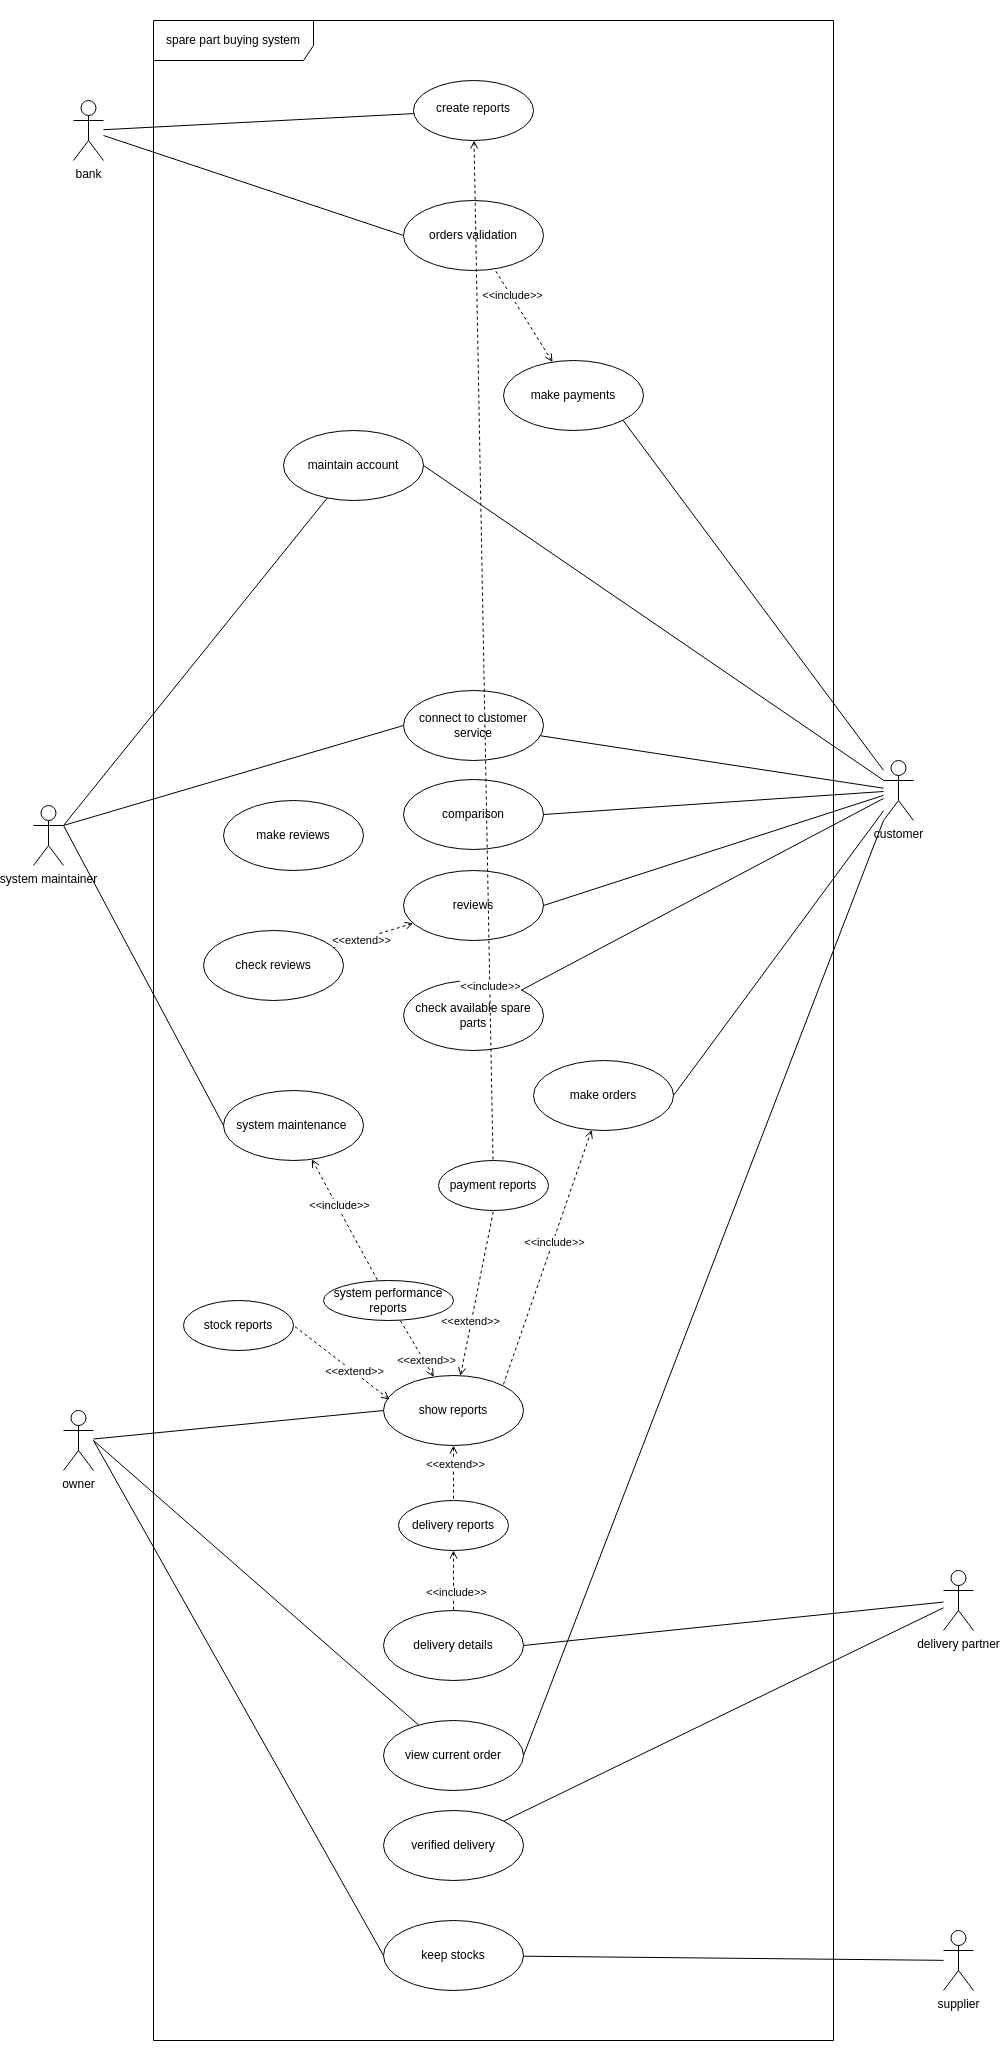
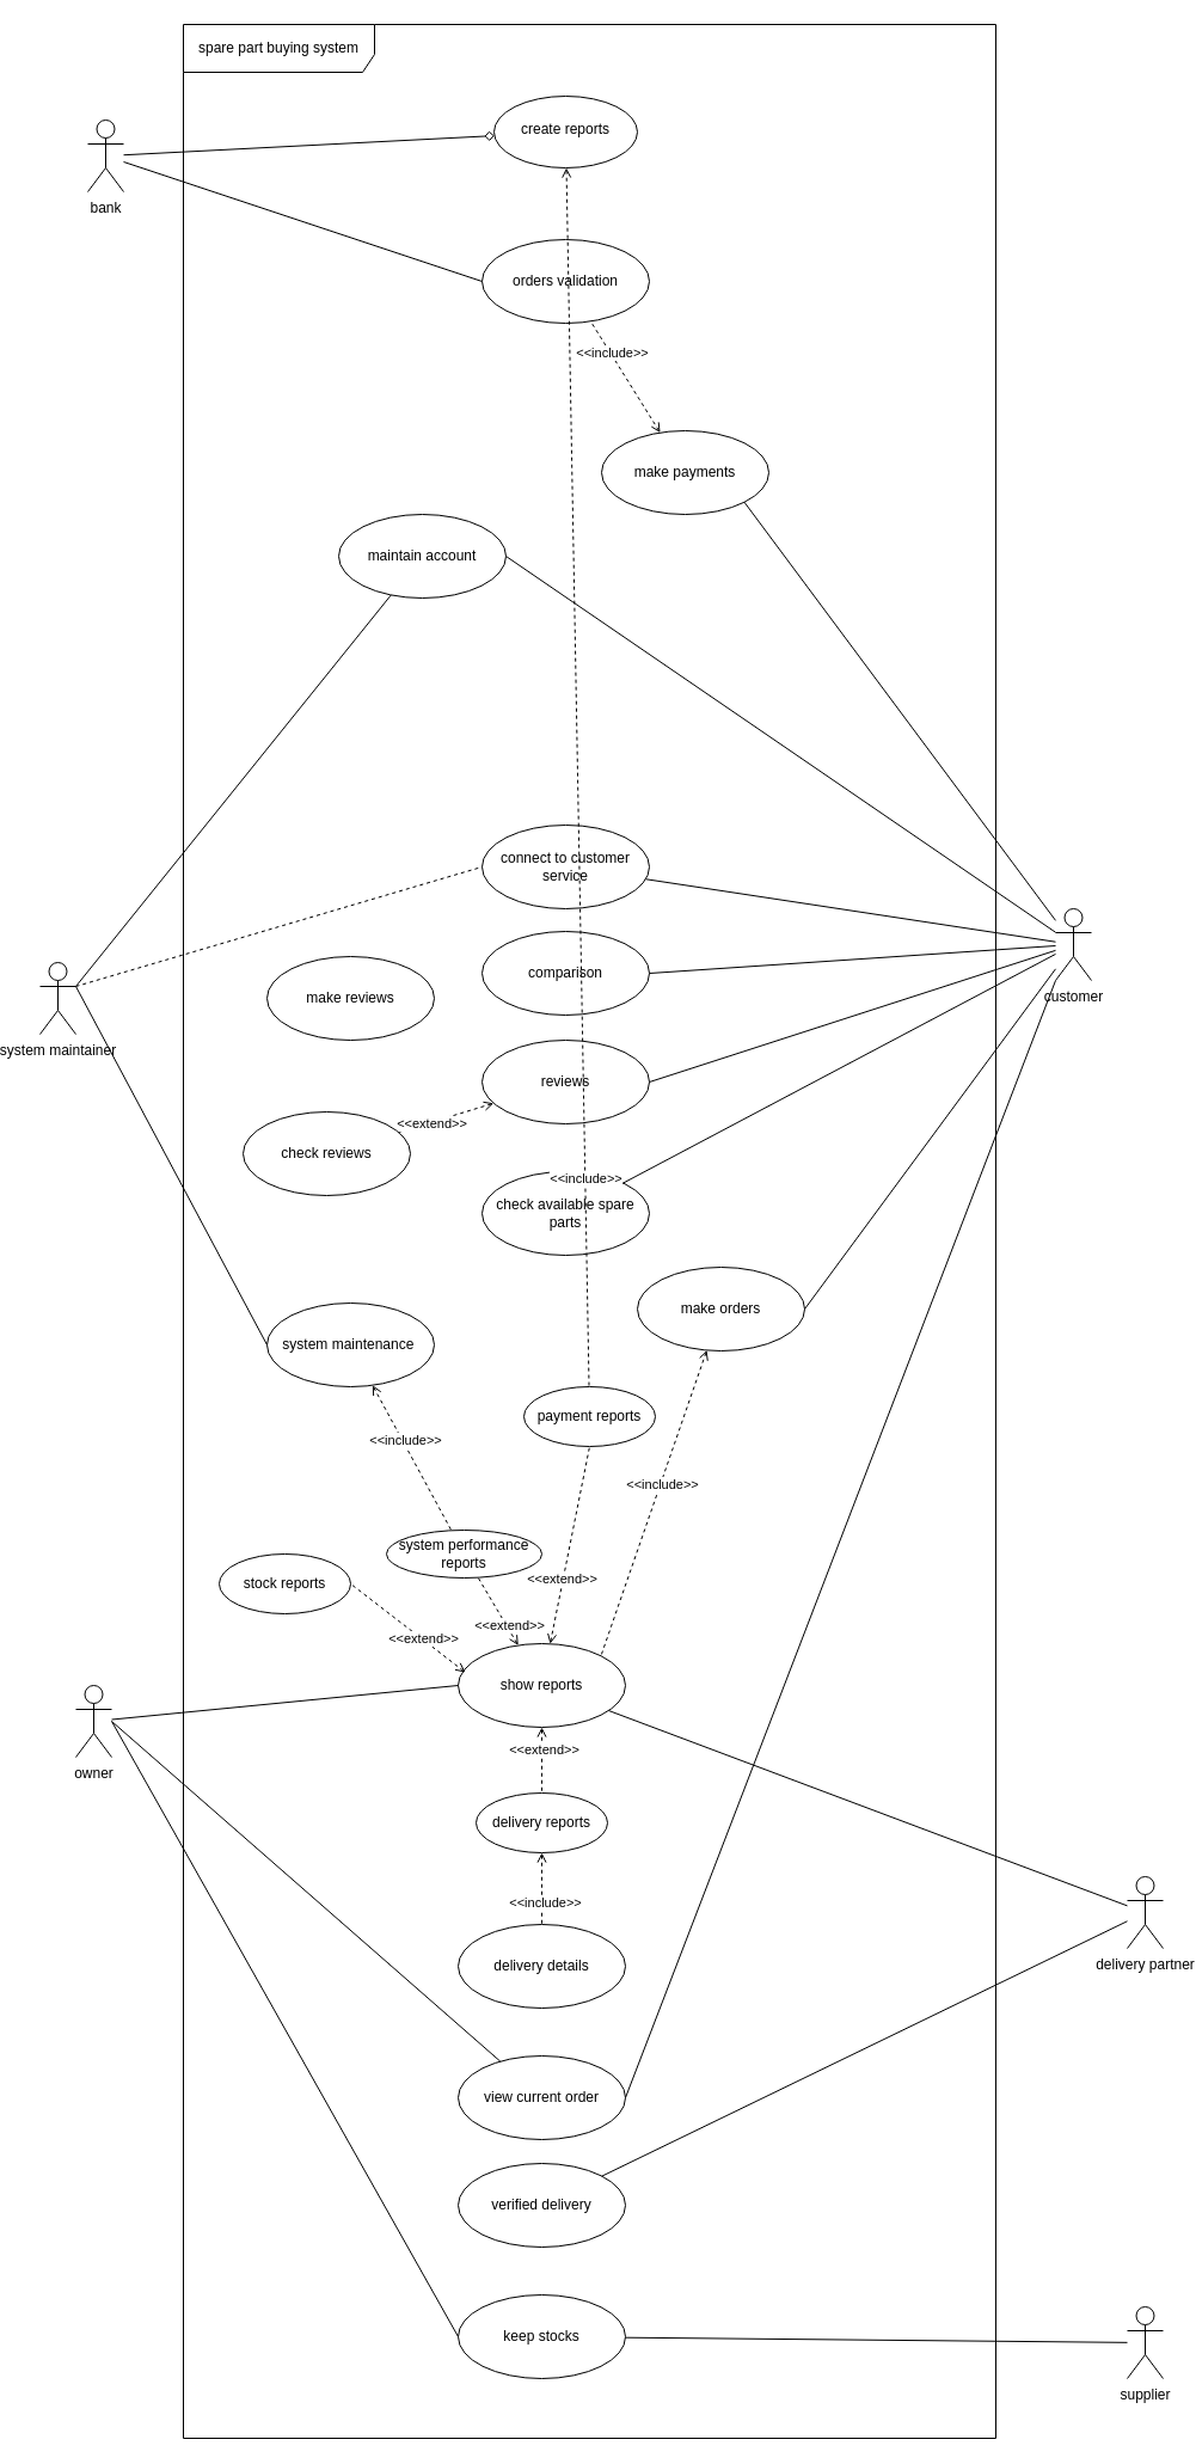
  <mxCell id="0" />
  <mxCell id="1" parent="0" />
  <mxCell id="2" value="spare part buying system" style="shape=umlFrame;whiteSpace=wrap;html=1;fillColor=none;align=center;width=160;height=40;" vertex="1" parent="1"><mxGeometry x="140" y="20" width="680" height="2020" as="geometry" /></mxCell>
  <mxCell id="3" style="edgeStyle=none;rounded=0;orthogonalLoop=1;jettySize=auto;html=1;endArrow=none;endFill=0;" edge="1" parent="1" target="27"><mxGeometry relative="1" as="geometry"><mxPoint x="80" y="1440" as="sourcePoint" /></mxGeometry></mxCell>
  <mxCell id="4" style="edgeStyle=none;rounded=0;orthogonalLoop=1;jettySize=auto;html=1;entryX=0;entryY=0.5;entryDx=0;entryDy=0;endArrow=none;endFill=0;" edge="1" parent="1" source="6" target="37"><mxGeometry relative="1" as="geometry" /></mxCell>
  <mxCell id="5" style="edgeStyle=none;rounded=0;orthogonalLoop=1;jettySize=auto;html=1;entryX=0;entryY=0.5;entryDx=0;entryDy=0;endArrow=none;endFill=0;" edge="1" parent="1" target="43"><mxGeometry relative="1" as="geometry"><mxPoint x="80" y="1440" as="sourcePoint" /></mxGeometry></mxCell>
  <mxCell id="6" value="owner&lt;br&gt;" style="shape=umlActor;verticalLabelPosition=bottom;verticalAlign=top;html=1;outlineConnect=0;" vertex="1" parent="1"><mxGeometry x="50" y="1410" width="30" height="60" as="geometry" /></mxCell>
  <mxCell id="7" style="edgeStyle=none;rounded=0;orthogonalLoop=1;jettySize=auto;html=1;endArrow=none;endFill=0;entryX=1;entryY=0.5;entryDx=0;entryDy=0;exitX=0;exitY=1;exitDx=0;exitDy=0;exitPerimeter=0;" edge="1" parent="1" source="15" target="27"><mxGeometry relative="1" as="geometry" /></mxCell>
  <mxCell id="8" style="edgeStyle=none;rounded=0;orthogonalLoop=1;jettySize=auto;html=1;endArrow=none;endFill=0;" edge="1" parent="1" source="15" target="28"><mxGeometry relative="1" as="geometry" /></mxCell>
  <mxCell id="9" style="edgeStyle=none;rounded=0;orthogonalLoop=1;jettySize=auto;html=1;entryX=1;entryY=0.5;entryDx=0;entryDy=0;startArrow=none;startFill=0;endArrow=none;endFill=0;" edge="1" parent="1" source="15" target="53"><mxGeometry relative="1" as="geometry" /></mxCell>
  <mxCell id="10" style="edgeStyle=none;rounded=0;orthogonalLoop=1;jettySize=auto;html=1;entryX=1;entryY=0.5;entryDx=0;entryDy=0;startArrow=none;startFill=0;endArrow=none;endFill=0;" edge="1" parent="1" source="15" target="47"><mxGeometry relative="1" as="geometry" /></mxCell>
  <mxCell id="11" style="edgeStyle=none;rounded=0;orthogonalLoop=1;jettySize=auto;html=1;startArrow=none;startFill=0;endArrow=none;endFill=0;" edge="1" parent="1" source="15" target="48"><mxGeometry relative="1" as="geometry" /></mxCell>
  <mxCell id="12" style="edgeStyle=none;rounded=0;orthogonalLoop=1;jettySize=auto;html=1;entryX=1;entryY=0.5;entryDx=0;entryDy=0;startArrow=none;startFill=0;endArrow=none;endFill=0;" edge="1" parent="1" source="15" target="46"><mxGeometry relative="1" as="geometry" /></mxCell>
  <mxCell id="13" style="edgeStyle=none;rounded=0;orthogonalLoop=1;jettySize=auto;html=1;entryX=1;entryY=1;entryDx=0;entryDy=0;startArrow=none;startFill=0;endArrow=none;endFill=0;" edge="1" parent="1" source="15" target="56"><mxGeometry relative="1" as="geometry" /></mxCell>
  <mxCell id="14" style="edgeStyle=none;rounded=0;orthogonalLoop=1;jettySize=auto;html=1;entryX=1;entryY=0.5;entryDx=0;entryDy=0;startArrow=none;startFill=0;endArrow=none;endFill=0;" edge="1" parent="1" source="15" target="50"><mxGeometry relative="1" as="geometry" /></mxCell>
  <mxCell id="15" value="customer" style="shape=umlActor;verticalLabelPosition=bottom;verticalAlign=top;html=1;outlineConnect=0;" vertex="1" parent="1"><mxGeometry x="870" y="760" width="30" height="60" as="geometry" /></mxCell>
  <mxCell id="16" style="edgeStyle=none;rounded=0;orthogonalLoop=1;jettySize=auto;html=1;endArrow=none;endFill=0;" edge="1" parent="1" source="17" target="43"><mxGeometry relative="1" as="geometry" /></mxCell>
  <mxCell id="17" value="supplier" style="shape=umlActor;verticalLabelPosition=bottom;verticalAlign=top;html=1;outlineConnect=0;" vertex="1" parent="1"><mxGeometry x="930" y="1930" width="30" height="60" as="geometry" /></mxCell>
  <mxCell id="18" style="edgeStyle=none;rounded=0;orthogonalLoop=1;jettySize=auto;html=1;entryX=0;entryY=0.5;entryDx=0;entryDy=0;startArrow=none;startFill=0;endArrow=none;endFill=0;" edge="1" parent="1" source="20" target="57"><mxGeometry relative="1" as="geometry" /></mxCell>
- <mxCell id="19" value="" style="edgeStyle=none;rounded=0;orthogonalLoop=1;jettySize=auto;html=1;startArrow=none;startFill=0;endArrow=none;endFill=0;" edge="1" parent="1" source="20" target="62"><mxGeometry relative="1" as="geometry" /></mxCell>
+ <mxCell id="19" value="" style="edgeStyle=none;rounded=0;orthogonalLoop=1;jettySize=auto;html=1;startArrow=none;startFill=0;endArrow=diamond;endFill=0;" edge="1" parent="1" source="20" target="62"><mxGeometry relative="1" as="geometry" /></mxCell>
  <mxCell id="20" value="bank" style="shape=umlActor;verticalLabelPosition=bottom;verticalAlign=top;html=1;outlineConnect=0;" vertex="1" parent="1"><mxGeometry x="60" y="100" width="30" height="60" as="geometry" /></mxCell>
- <mxCell id="21" style="edgeStyle=none;rounded=0;orthogonalLoop=1;jettySize=auto;html=1;entryX=0;entryY=0.5;entryDx=0;entryDy=0;startArrow=none;startFill=0;endArrow=none;endFill=0;exitX=1;exitY=0.333;exitDx=0;exitDy=0;exitPerimeter=0;" edge="1" parent="1" source="23" target="48"><mxGeometry relative="1" as="geometry"><mxPoint x="100" y="1160" as="sourcePoint" /></mxGeometry></mxCell>
+ <mxCell id="21" style="edgeStyle=none;rounded=0;orthogonalLoop=1;jettySize=auto;html=1;entryX=0;entryY=0.5;entryDx=0;entryDy=0;startArrow=none;startFill=0;endArrow=none;endFill=0;exitX=1;exitY=0.333;exitDx=0;exitDy=0;exitPerimeter=0;dashed=1;" edge="1" parent="1" source="23" target="48"><mxGeometry relative="1" as="geometry"><mxPoint x="100" y="1160" as="sourcePoint" /></mxGeometry></mxCell>
  <mxCell id="22" style="edgeStyle=none;rounded=0;orthogonalLoop=1;jettySize=auto;html=1;entryX=0;entryY=0.5;entryDx=0;entryDy=0;startArrow=none;startFill=0;endArrow=none;endFill=0;exitX=1;exitY=0.333;exitDx=0;exitDy=0;exitPerimeter=0;" edge="1" parent="1" source="23" target="67"><mxGeometry relative="1" as="geometry"><mxPoint x="100" y="1150" as="sourcePoint" /></mxGeometry></mxCell>
  <mxCell id="23" value="system maintainer" style="shape=umlActor;verticalLabelPosition=bottom;verticalAlign=top;html=1;outlineConnect=0;" vertex="1" parent="1"><mxGeometry x="20" y="805" width="30" height="60" as="geometry" /></mxCell>
- <mxCell id="24" style="edgeStyle=none;rounded=0;orthogonalLoop=1;jettySize=auto;html=1;entryX=1;entryY=0.5;entryDx=0;entryDy=0;startArrow=none;startFill=0;endArrow=none;endFill=0;" edge="1" parent="1" source="26" target="63"><mxGeometry relative="1" as="geometry" /></mxCell>
+ <mxCell id="24" style="edgeStyle=none;rounded=0;orthogonalLoop=1;jettySize=auto;html=1;startArrow=none;startFill=0;endArrow=none;endFill=0;" edge="1" parent="1" source="26" target="37"><mxGeometry relative="1" as="geometry" /></mxCell>
  <mxCell id="25" style="edgeStyle=none;rounded=0;orthogonalLoop=1;jettySize=auto;html=1;startArrow=none;startFill=0;endArrow=none;endFill=0;" edge="1" parent="1" source="26" target="64"><mxGeometry relative="1" as="geometry" /></mxCell>
  <mxCell id="26" value="delivery partner" style="shape=umlActor;verticalLabelPosition=bottom;verticalAlign=top;html=1;outlineConnect=0;" vertex="1" parent="1"><mxGeometry x="930" y="1570" width="30" height="60" as="geometry" /></mxCell>
  <mxCell id="27" value="view current order" style="ellipse;whiteSpace=wrap;html=1;fillColor=none;align=center;" vertex="1" parent="1"><mxGeometry x="370" y="1720" width="140" height="70" as="geometry" /></mxCell>
  <mxCell id="28" value="check available spare parts" style="ellipse;whiteSpace=wrap;html=1;fillColor=none;align=center;" vertex="1" parent="1"><mxGeometry x="390" y="980" width="140" height="70" as="geometry" /></mxCell>
  <mxCell id="29" style="edgeStyle=none;rounded=0;orthogonalLoop=1;jettySize=auto;html=1;endArrow=none;endFill=0;dashed=1;startArrow=open;startFill=0;" edge="1" parent="1" source="37" target="42"><mxGeometry relative="1" as="geometry" /></mxCell>
  <mxCell id="30" value="&amp;lt;&amp;lt;extend&amp;gt;&amp;gt;" style="edgeLabel;html=1;align=center;verticalAlign=middle;resizable=0;points=[];" vertex="1" connectable="0" parent="29"><mxGeometry x="-0.357" y="1" relative="1" as="geometry"><mxPoint as="offset" /></mxGeometry></mxCell>
  <mxCell id="31" style="edgeStyle=none;rounded=0;orthogonalLoop=1;jettySize=auto;html=1;entryX=0.5;entryY=1;entryDx=0;entryDy=0;endArrow=none;endFill=0;dashed=1;startArrow=open;startFill=0;" edge="1" parent="1" source="37" target="39"><mxGeometry relative="1" as="geometry" /></mxCell>
  <mxCell id="32" value="&amp;lt;&amp;lt;extend&amp;gt;&amp;gt;" style="edgeLabel;html=1;align=center;verticalAlign=middle;resizable=0;points=[];" vertex="1" connectable="0" parent="31"><mxGeometry x="-0.339" y="1" relative="1" as="geometry"><mxPoint as="offset" /></mxGeometry></mxCell>
  <mxCell id="33" style="edgeStyle=none;rounded=0;orthogonalLoop=1;jettySize=auto;html=1;exitX=0.043;exitY=0.343;exitDx=0;exitDy=0;entryX=1;entryY=0.5;entryDx=0;entryDy=0;endArrow=none;endFill=0;dashed=1;startArrow=open;startFill=0;exitPerimeter=0;" edge="1" parent="1" source="37" target="38"><mxGeometry relative="1" as="geometry" /></mxCell>
  <mxCell id="34" value="&amp;lt;&amp;lt;extend&amp;gt;&amp;gt;" style="edgeLabel;html=1;align=center;verticalAlign=middle;resizable=0;points=[];" vertex="1" connectable="0" parent="33"><mxGeometry x="-0.46" y="-1" relative="1" as="geometry"><mxPoint x="-10" y="-8" as="offset" /></mxGeometry></mxCell>
  <mxCell id="35" value="" style="edgeStyle=none;rounded=0;orthogonalLoop=1;jettySize=auto;html=1;startArrow=open;startFill=0;endArrow=none;endFill=0;dashed=1;" edge="1" parent="1" source="37" target="68"><mxGeometry relative="1" as="geometry" /></mxCell>
  <mxCell id="36" value="&amp;lt;&amp;lt;extend&amp;gt;&amp;gt;" style="edgeLabel;html=1;align=center;verticalAlign=middle;resizable=0;points=[];" vertex="1" connectable="0" parent="35"><mxGeometry x="-0.448" y="-2" relative="1" as="geometry"><mxPoint as="offset" /></mxGeometry></mxCell>
  <mxCell id="37" value="show reports" style="ellipse;whiteSpace=wrap;html=1;fillColor=none;align=center;" vertex="1" parent="1"><mxGeometry x="370" y="1375" width="140" height="70" as="geometry" /></mxCell>
  <mxCell id="38" value="stock reports" style="ellipse;whiteSpace=wrap;html=1;fillColor=none;align=center;" vertex="1" parent="1"><mxGeometry x="170" y="1300" width="110" height="50" as="geometry" /></mxCell>
  <mxCell id="39" value="payment reports" style="ellipse;whiteSpace=wrap;html=1;fillColor=none;align=center;" vertex="1" parent="1"><mxGeometry x="425" y="1160" width="110" height="50" as="geometry" /></mxCell>
  <mxCell id="40" style="edgeStyle=none;rounded=0;orthogonalLoop=1;jettySize=auto;html=1;startArrow=open;startFill=0;endArrow=none;endFill=0;dashed=1;" edge="1" parent="1" source="42" target="63"><mxGeometry relative="1" as="geometry" /></mxCell>
  <mxCell id="41" value="&amp;lt;&amp;lt;include&amp;gt;&amp;gt;" style="edgeLabel;html=1;align=center;verticalAlign=middle;resizable=0;points=[];" vertex="1" connectable="0" parent="40"><mxGeometry x="0.356" y="2" relative="1" as="geometry"><mxPoint as="offset" /></mxGeometry></mxCell>
  <mxCell id="42" value="delivery reports" style="ellipse;whiteSpace=wrap;html=1;fillColor=none;align=center;" vertex="1" parent="1"><mxGeometry x="385" y="1500" width="110" height="50" as="geometry" /></mxCell>
  <mxCell id="43" value="keep stocks" style="ellipse;whiteSpace=wrap;html=1;fillColor=none;align=center;" vertex="1" parent="1"><mxGeometry x="370" y="1920" width="140" height="70" as="geometry" /></mxCell>
  <mxCell id="44" style="edgeStyle=none;rounded=0;orthogonalLoop=1;jettySize=auto;html=1;entryX=1;entryY=0;entryDx=0;entryDy=0;startArrow=open;startFill=0;endArrow=none;endFill=0;dashed=1;" edge="1" parent="1" source="46" target="37"><mxGeometry relative="1" as="geometry" /></mxCell>
  <mxCell id="45" value="&amp;lt;&amp;lt;include&amp;gt;&amp;gt;" style="edgeLabel;html=1;align=center;verticalAlign=middle;resizable=0;points=[];" vertex="1" connectable="0" parent="44"><mxGeometry x="-0.127" y="1" relative="1" as="geometry"><mxPoint as="offset" /></mxGeometry></mxCell>
  <mxCell id="46" value="make orders" style="ellipse;whiteSpace=wrap;html=1;fillColor=none;align=center;" vertex="1" parent="1"><mxGeometry x="520" y="1060" width="140" height="70" as="geometry" /></mxCell>
  <mxCell id="47" value="comparison" style="ellipse;whiteSpace=wrap;html=1;fillColor=none;align=center;" vertex="1" parent="1"><mxGeometry x="390" y="779" width="140" height="70" as="geometry" /></mxCell>
  <mxCell id="48" value="connect to customer service" style="ellipse;whiteSpace=wrap;html=1;fillColor=none;align=center;" vertex="1" parent="1"><mxGeometry x="390" y="690" width="140" height="70" as="geometry" /></mxCell>
  <mxCell id="49" style="edgeStyle=none;rounded=0;orthogonalLoop=1;jettySize=auto;html=1;startArrow=none;startFill=0;endArrow=none;endFill=0;entryX=1;entryY=0.333;entryDx=0;entryDy=0;entryPerimeter=0;" edge="1" parent="1" source="50" target="23"><mxGeometry relative="1" as="geometry"><mxPoint x="100" y="1160" as="targetPoint" /></mxGeometry></mxCell>
  <mxCell id="50" value="maintain account" style="ellipse;whiteSpace=wrap;html=1;fillColor=none;align=center;" vertex="1" parent="1"><mxGeometry x="270" y="430" width="140" height="70" as="geometry" /></mxCell>
  <mxCell id="51" value="" style="edgeStyle=none;rounded=0;orthogonalLoop=1;jettySize=auto;html=1;startArrow=open;startFill=0;endArrow=none;endFill=0;dashed=1;" edge="1" parent="1" source="53" target="59"><mxGeometry relative="1" as="geometry" /></mxCell>
  <mxCell id="52" value="&amp;lt;&amp;lt;extend&amp;gt;&amp;gt;" style="edgeLabel;html=1;align=center;verticalAlign=middle;resizable=0;points=[];" vertex="1" connectable="0" parent="51"><mxGeometry x="0.324" y="1" relative="1" as="geometry"><mxPoint as="offset" /></mxGeometry></mxCell>
  <mxCell id="53" value="reviews" style="ellipse;whiteSpace=wrap;html=1;fillColor=none;align=center;" vertex="1" parent="1"><mxGeometry x="390" y="870" width="140" height="70" as="geometry" /></mxCell>
  <mxCell id="54" style="edgeStyle=none;rounded=0;orthogonalLoop=1;jettySize=auto;html=1;startArrow=open;startFill=0;endArrow=none;endFill=0;dashed=1;" edge="1" parent="1" source="56" target="57"><mxGeometry relative="1" as="geometry" /></mxCell>
  <mxCell id="55" value="&amp;lt;&amp;lt;include&amp;gt;&amp;gt;" style="edgeLabel;html=1;align=center;verticalAlign=middle;resizable=0;points=[];" vertex="1" connectable="0" parent="54"><mxGeometry x="0.432" y="-1" relative="1" as="geometry"><mxPoint as="offset" /></mxGeometry></mxCell>
  <mxCell id="56" value="make payments" style="ellipse;whiteSpace=wrap;html=1;fillColor=none;align=center;" vertex="1" parent="1"><mxGeometry x="490" y="360" width="140" height="70" as="geometry" /></mxCell>
  <mxCell id="57" value="orders validation" style="ellipse;whiteSpace=wrap;html=1;fillColor=none;align=center;" vertex="1" parent="1"><mxGeometry x="390" y="200" width="140" height="70" as="geometry" /></mxCell>
  <mxCell id="58" value="make reviews" style="ellipse;whiteSpace=wrap;html=1;fillColor=none;align=center;" vertex="1" parent="1"><mxGeometry x="210" y="800" width="140" height="70" as="geometry" /></mxCell>
  <mxCell id="59" value="check reviews" style="ellipse;whiteSpace=wrap;html=1;fillColor=none;align=center;" vertex="1" parent="1"><mxGeometry x="190" y="930" width="140" height="70" as="geometry" /></mxCell>
  <mxCell id="60" style="edgeStyle=none;rounded=0;orthogonalLoop=1;jettySize=auto;html=1;startArrow=open;startFill=0;endArrow=none;endFill=0;dashed=1;" edge="1" parent="1" source="62" target="39"><mxGeometry relative="1" as="geometry" /></mxCell>
  <mxCell id="61" value="&amp;lt;&amp;lt;include&amp;gt;&amp;gt;" style="edgeLabel;html=1;align=center;verticalAlign=middle;resizable=0;points=[];" vertex="1" connectable="0" parent="60"><mxGeometry x="0.658" relative="1" as="geometry"><mxPoint as="offset" /></mxGeometry></mxCell>
  <mxCell id="62" value="&lt;br&gt;create reports" style="ellipse;whiteSpace=wrap;html=1;verticalAlign=top;fillColor=none;" vertex="1" parent="1"><mxGeometry x="400" y="80" width="120" height="60" as="geometry" /></mxCell>
  <mxCell id="63" value="delivery details" style="ellipse;whiteSpace=wrap;html=1;fillColor=none;align=center;" vertex="1" parent="1"><mxGeometry x="370" y="1610" width="140" height="70" as="geometry" /></mxCell>
  <mxCell id="64" value="verified delivery" style="ellipse;whiteSpace=wrap;html=1;fillColor=none;align=center;" vertex="1" parent="1"><mxGeometry x="370" y="1810" width="140" height="70" as="geometry" /></mxCell>
  <mxCell id="65" style="edgeStyle=none;rounded=0;orthogonalLoop=1;jettySize=auto;html=1;startArrow=open;startFill=0;endArrow=none;endFill=0;dashed=1;" edge="1" parent="1" source="67" target="68"><mxGeometry relative="1" as="geometry" /></mxCell>
  <mxCell id="66" value="&amp;lt;&amp;lt;include&amp;gt;&amp;gt;" style="edgeLabel;html=1;align=center;verticalAlign=middle;resizable=0;points=[];" vertex="1" connectable="0" parent="65"><mxGeometry x="-0.236" y="2" relative="1" as="geometry"><mxPoint as="offset" /></mxGeometry></mxCell>
  <mxCell id="67" value="system maintenance&amp;nbsp;" style="ellipse;whiteSpace=wrap;html=1;fillColor=none;align=center;" vertex="1" parent="1"><mxGeometry x="210" y="1090" width="140" height="70" as="geometry" /></mxCell>
  <mxCell id="68" value="system performance reports" style="ellipse;whiteSpace=wrap;html=1;fillColor=none;align=center;" vertex="1" parent="1"><mxGeometry x="310" y="1280" width="130" height="40" as="geometry" /></mxCell>
